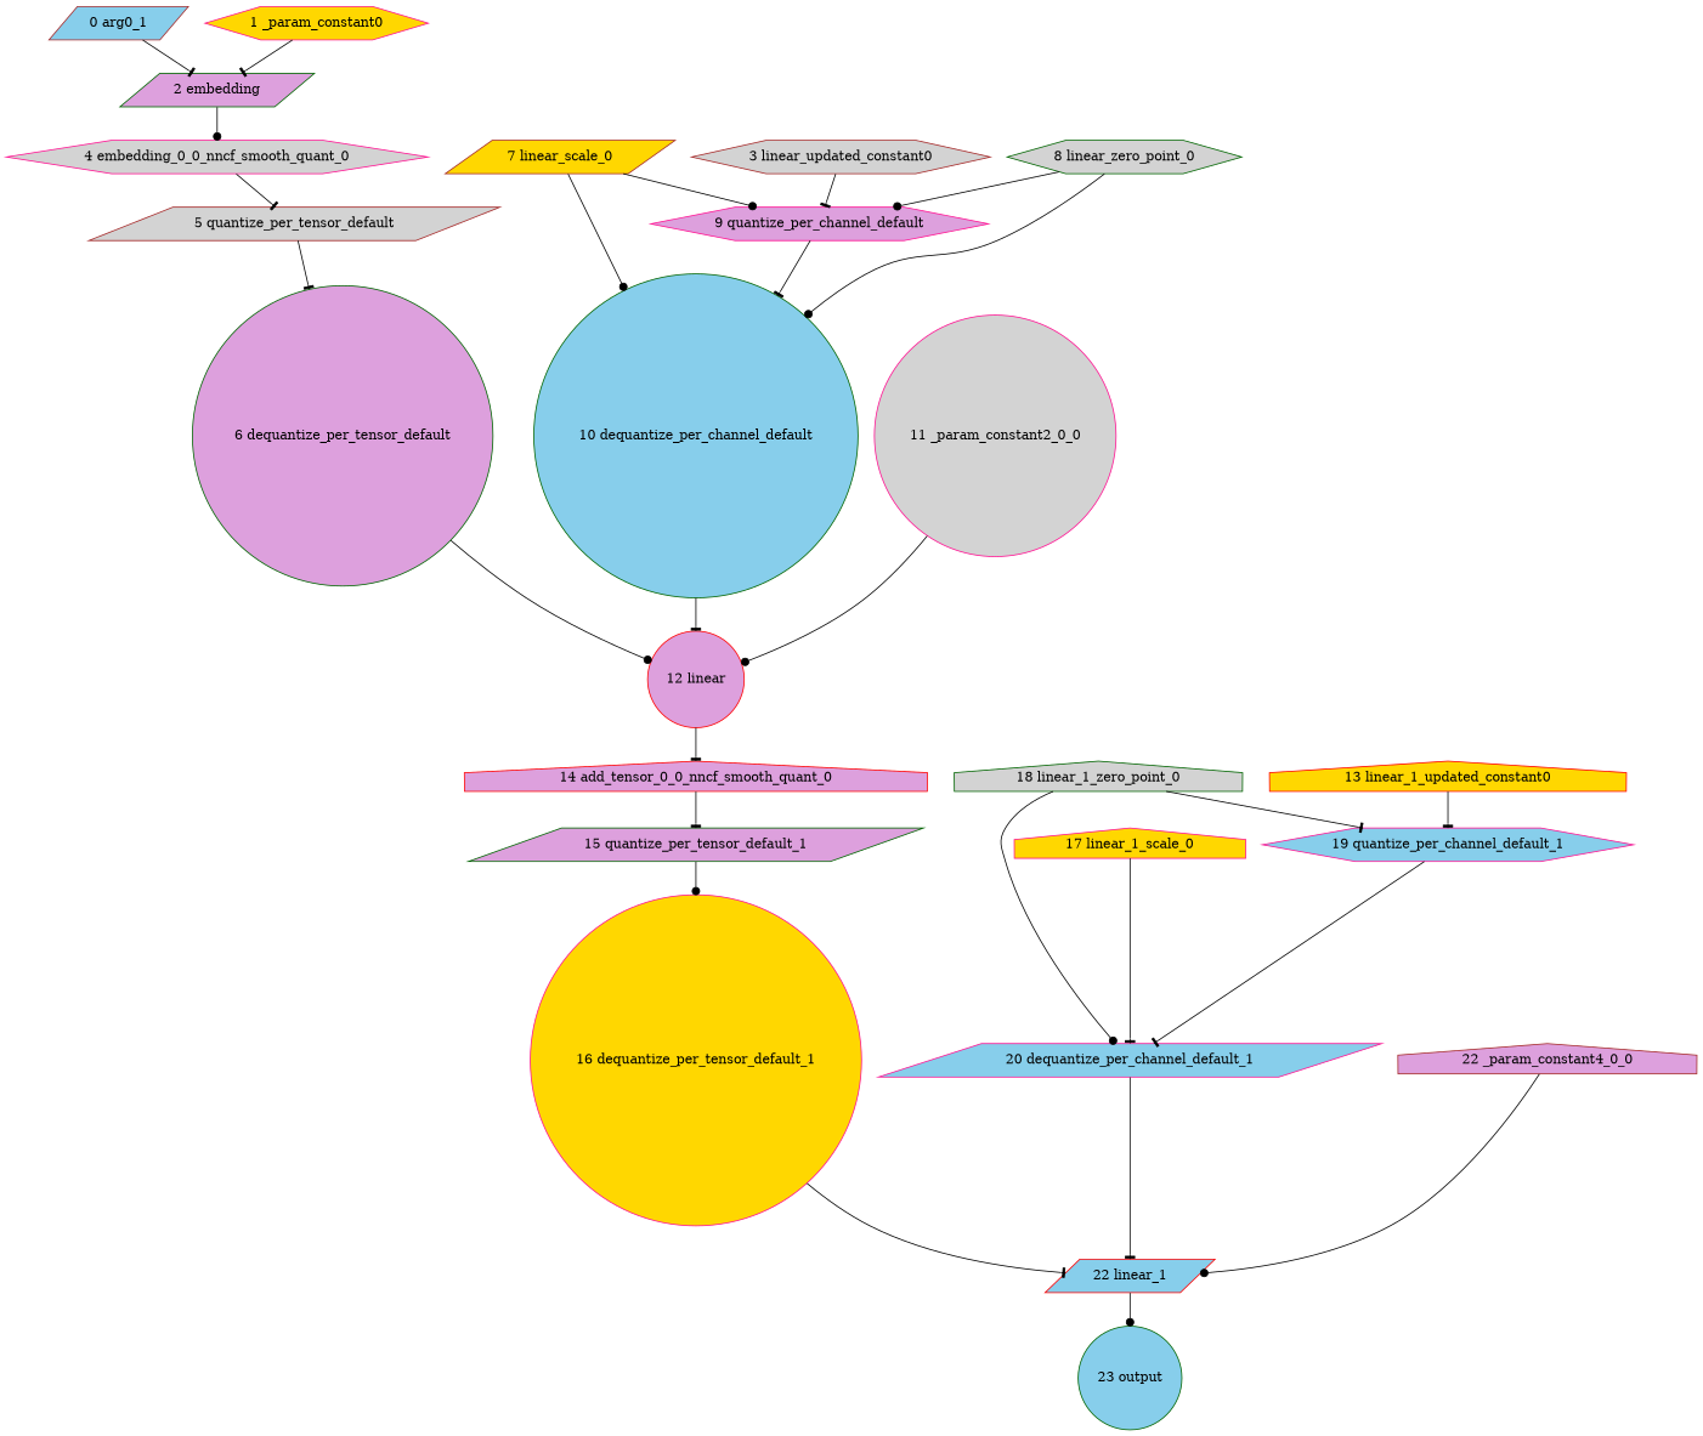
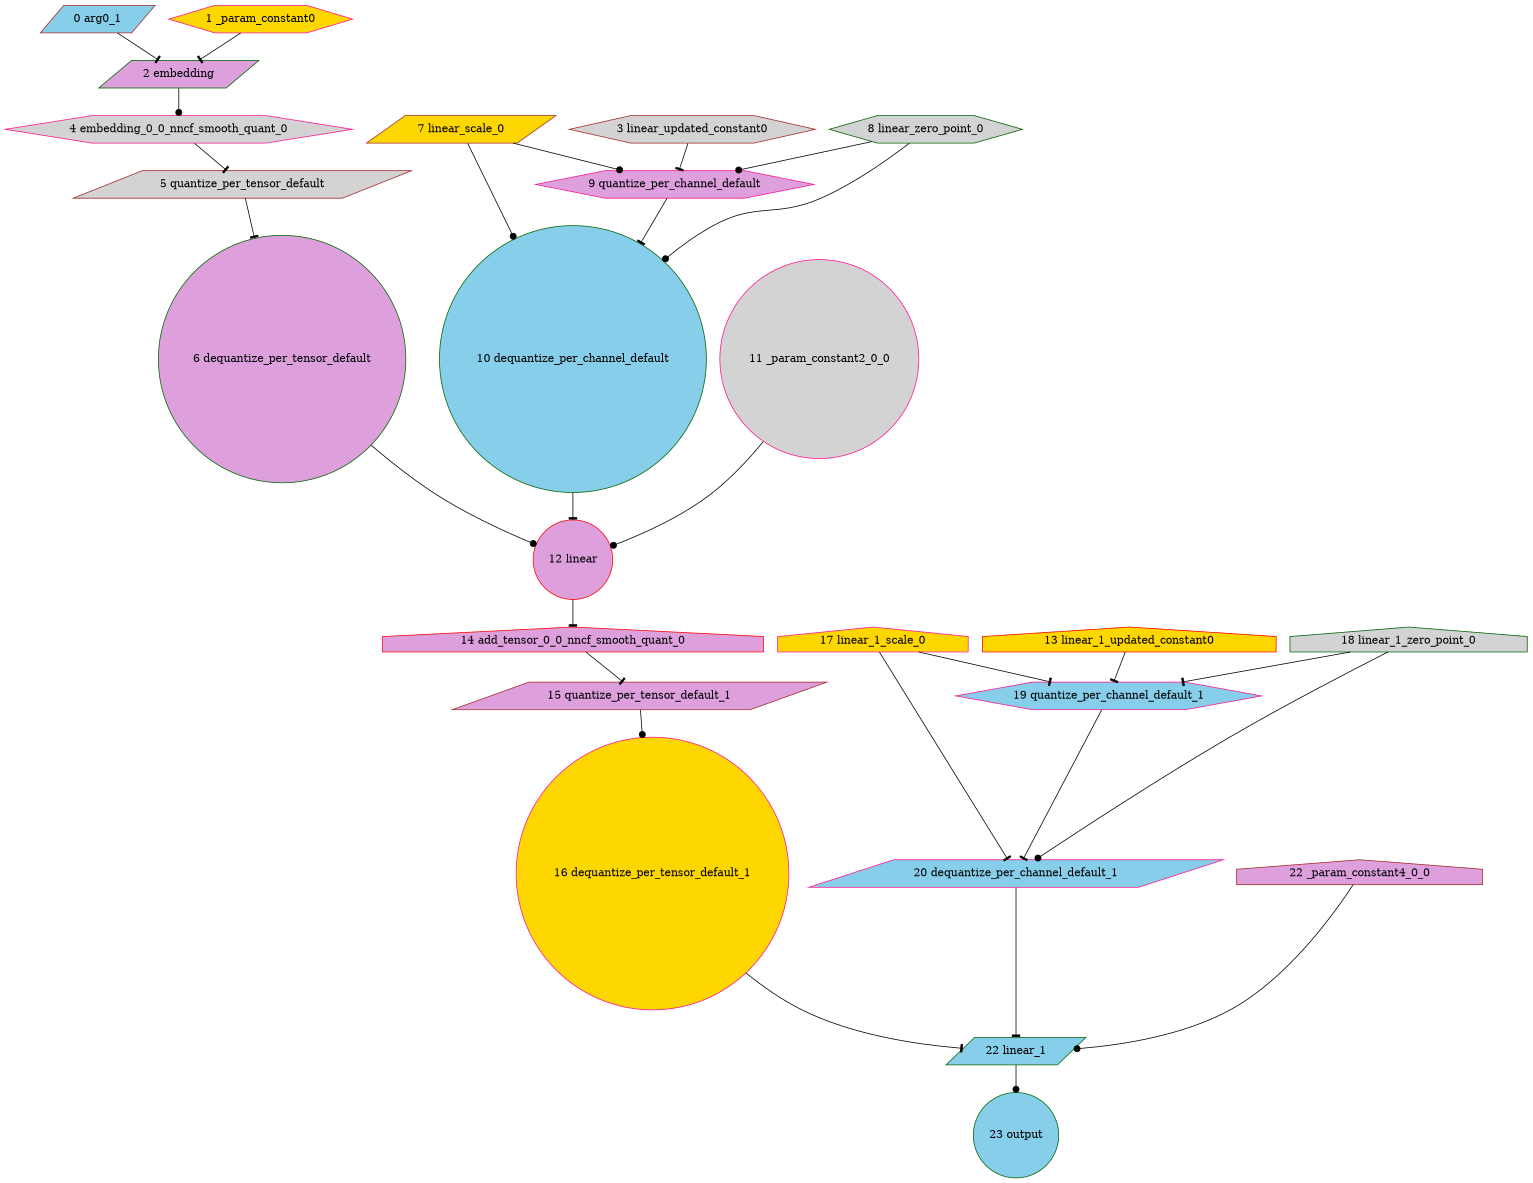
  strict digraph {
    node [color=deeppink fillcolor=plum shape=parallelogram style=filled type=get_attr]
    edge [arrowhead=tee]
    "0 arg0_1" [color=brown fillcolor=skyblue type=input]
    "2 embedding" [color=darkgreen type=embedding]
    "4 embedding_0_0_nncf_smooth_quant_0" [fillcolor=lightgrey shape=hexagon type=call_module]
    "1 _param_constant0" [fillcolor=gold shape=hexagon]
    "5 quantize_per_tensor_default" [color=brown fillcolor=lightgrey type=quantize_per_tensor]
    "3 linear_updated_constant0" [color=brown fillcolor=lightgrey shape=hexagon]
    "9 quantize_per_channel_default" [shape=hexagon type=quantize_per_channel]
    "10 dequantize_per_channel_default" [color=darkgreen fillcolor=skyblue shape=circle type=dequantize_per_channel]
    "6 dequantize_per_tensor_default" [color=darkgreen shape=circle type=dequantize_per_tensor]
    "12 linear" [color=red shape=circle type=linear]
    "14 add_tensor_0_0_nncf_smooth_quant_0" [color=red shape=house type=call_module]
    "7 linear_scale_0" [color=brown fillcolor=gold]
    "8 linear_zero_point_0" [color=darkgreen fillcolor=lightgrey shape=hexagon]
    "11 _param_constant2_0_0" [fillcolor=lightgrey shape=circle]
-   "15 quantize_per_tensor_default_1" [color=darkgreen type=quantize_per_tensor]
+   "15 quantize_per_tensor_default_1" [color=brown type=quantize_per_tensor]
    "13 linear_1_updated_constant0" [color=red fillcolor=gold shape=house]
    "19 quantize_per_channel_default_1" [fillcolor=skyblue shape=hexagon type=quantize_per_channel]
    "20 dequantize_per_channel_default_1" [fillcolor=skyblue type=dequantize_per_channel]
    "16 dequantize_per_tensor_default_1" [fillcolor=gold shape=circle type=dequantize_per_tensor]
-   "22 linear_1" [color=red fillcolor=skyblue type=linear]
+   "22 linear_1" [color=darkgreen fillcolor=skyblue type=linear]
    "23 output" [color=darkgreen fillcolor=skyblue shape=circle type=output]
    "17 linear_1_scale_0" [fillcolor=gold shape=house]
    "18 linear_1_zero_point_0" [color=darkgreen fillcolor=lightgrey shape=house]
    n24 [color=brown label="22 _param_constant4_0_0" shape=house]
    "0 arg0_1" -> "2 embedding"
    "2 embedding" -> "4 embedding_0_0_nncf_smooth_quant_0" [arrowhead=dot]
    "4 embedding_0_0_nncf_smooth_quant_0" -> "5 quantize_per_tensor_default"
    "1 _param_constant0" -> "2 embedding"
    "5 quantize_per_tensor_default" -> "6 dequantize_per_tensor_default"
    "3 linear_updated_constant0" -> "9 quantize_per_channel_default"
    "9 quantize_per_channel_default" -> "10 dequantize_per_channel_default"
    "10 dequantize_per_channel_default" -> "12 linear"
    "6 dequantize_per_tensor_default" -> "12 linear" [arrowhead=dot]
    "12 linear" -> "14 add_tensor_0_0_nncf_smooth_quant_0"
    "14 add_tensor_0_0_nncf_smooth_quant_0" -> "15 quantize_per_tensor_default_1"
    "7 linear_scale_0" -> "9 quantize_per_channel_default" [arrowhead=dot]
    "7 linear_scale_0" -> "10 dequantize_per_channel_default" [arrowhead=dot]
    "8 linear_zero_point_0" -> "9 quantize_per_channel_default" [arrowhead=dot]
    "8 linear_zero_point_0" -> "10 dequantize_per_channel_default" [arrowhead=dot]
    "11 _param_constant2_0_0" -> "12 linear" [arrowhead=dot]
    "15 quantize_per_tensor_default_1" -> "16 dequantize_per_tensor_default_1" [arrowhead=dot]
    "13 linear_1_updated_constant0" -> "19 quantize_per_channel_default_1"
    "19 quantize_per_channel_default_1" -> "20 dequantize_per_channel_default_1"
    "20 dequantize_per_channel_default_1" -> "22 linear_1"
    "16 dequantize_per_tensor_default_1" -> "22 linear_1"
    "22 linear_1" -> "23 output" [arrowhead=dot]
+   "17 linear_1_scale_0" -> "19 quantize_per_channel_default_1"
    "17 linear_1_scale_0" -> "20 dequantize_per_channel_default_1"
    "18 linear_1_zero_point_0" -> "19 quantize_per_channel_default_1"
    "18 linear_1_zero_point_0" -> "20 dequantize_per_channel_default_1" [arrowhead=dot]
    n24 -> "22 linear_1" [arrowhead=dot]
  }
